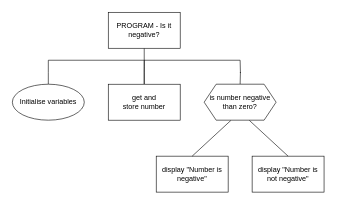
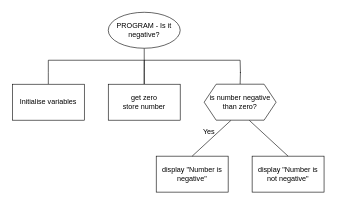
  <mxCell id="0" />
  <mxCell id="1" parent="0" />
  <mxCell id="2" style="edgeStyle=orthogonalEdgeStyle;rounded=0;orthogonalLoop=1;jettySize=auto;html=1;exitX=0.5;exitY=1;exitDx=0;exitDy=0;endArrow=none;endFill=0;fontFamily=Helvetica;fontSize=12;" parent="1" source="3" edge="1"><mxGeometry relative="1" as="geometry"><mxPoint x="240" y="140" as="targetPoint" /></mxGeometry></mxCell>
- <mxCell id="3" value="PROGRAM - Is it negative?" style="rounded=0;whiteSpace=wrap;html=1;fontFamily=Helvetica;fontSize=12;" parent="1" vertex="1"><mxGeometry x="180" y="20" width="120" height="60" as="geometry" /></mxCell>
+ <mxCell id="3" value="PROGRAM - Is it negative?" style="ellipse;whiteSpace=wrap;html=1;fontFamily=Helvetica;fontSize=12;" parent="1" vertex="1"><mxGeometry x="180" y="20" width="120" height="60" as="geometry" /></mxCell>
  <mxCell id="4" style="edgeStyle=orthogonalEdgeStyle;rounded=0;orthogonalLoop=1;jettySize=auto;html=1;exitX=0.5;exitY=0;exitDx=0;exitDy=0;endArrow=none;endFill=0;fontFamily=Helvetica;fontSize=12;" parent="1" source="5" edge="1"><mxGeometry relative="1" as="geometry"><mxPoint x="240.143" y="100" as="targetPoint" /></mxGeometry></mxCell>
- <mxCell id="5" value="get and&lt;div&gt;store number&lt;/div&gt;" style="rounded=0;whiteSpace=wrap;html=1;fontFamily=Helvetica;fontSize=12;" parent="1" vertex="1"><mxGeometry x="180" y="140" width="120" height="60" as="geometry" /></mxCell>
+ <mxCell id="5" value="get zero&lt;div&gt;store number&lt;/div&gt;" style="rounded=0;whiteSpace=wrap;html=1;fontFamily=Helvetica;fontSize=12;" parent="1" vertex="1"><mxGeometry x="180" y="140" width="120" height="60" as="geometry" /></mxCell>
  <mxCell id="6" style="edgeStyle=orthogonalEdgeStyle;rounded=0;orthogonalLoop=1;jettySize=auto;html=1;exitX=0.5;exitY=0;exitDx=0;exitDy=0;endArrow=none;endFill=0;fontFamily=Helvetica;fontSize=12;" parent="1" edge="1"><mxGeometry relative="1" as="geometry"><mxPoint x="400" y="100" as="targetPoint" /><mxPoint x="400" y="140" as="sourcePoint" /></mxGeometry></mxCell>
  <mxCell id="7" value="display &quot;Number is negative&quot;" style="rounded=0;whiteSpace=wrap;html=1;fontFamily=Helvetica;fontSize=12;" parent="1" vertex="1"><mxGeometry x="260" y="260" width="120" height="60" as="geometry" /></mxCell>
  <mxCell id="8" value="display &quot;Number is not negative&quot;" style="rounded=0;whiteSpace=wrap;html=1;fontFamily=Helvetica;fontSize=12;" parent="1" vertex="1"><mxGeometry x="420" y="260" width="120" height="60" as="geometry" /></mxCell>
  <mxCell id="9" value="" style="endArrow=none;html=1;fontFamily=Helvetica;fontSize=12;" parent="1" edge="1"><mxGeometry width="50" height="50" relative="1" as="geometry"><mxPoint x="80" y="100" as="sourcePoint" /><mxPoint x="400" y="100" as="targetPoint" /></mxGeometry></mxCell>
  <mxCell id="10" value="" style="endArrow=none;html=1;entryX=0.375;entryY=1;entryDx=0;entryDy=0;exitX=0.5;exitY=0;exitDx=0;exitDy=0;fontFamily=Helvetica;fontSize=12;" parent="1" source="7" target="15" edge="1"><mxGeometry width="50" height="50" relative="1" as="geometry"><mxPoint x="380" y="370" as="sourcePoint" /><mxPoint x="389.56" y="259.84" as="targetPoint" /></mxGeometry></mxCell>
  <mxCell id="11" value="" style="endArrow=none;html=1;exitX=0.5;exitY=0;exitDx=0;exitDy=0;entryX=0.625;entryY=1;entryDx=0;entryDy=0;fontFamily=Helvetica;fontSize=12;" parent="1" source="8" target="15" edge="1"><mxGeometry width="50" height="50" relative="1" as="geometry"><mxPoint x="290" y="350" as="sourcePoint" /><mxPoint x="415" y="260" as="targetPoint" /></mxGeometry></mxCell>
+ <mxCell id="12" value="Yes" style="text;html=1;strokeColor=none;fillColor=none;align=right;verticalAlign=middle;whiteSpace=wrap;rounded=0;fontFamily=Helvetica;fontSize=12;" parent="1" vertex="1"><mxGeometry x="320" y="210" width="40" height="20" as="geometry" /></mxCell>
  <mxCell id="13" style="edgeStyle=orthogonalEdgeStyle;rounded=0;orthogonalLoop=1;jettySize=auto;html=1;endArrow=none;endFill=0;" edge="1" parent="1" source="14"><mxGeometry relative="1" as="geometry"><mxPoint x="80" y="100" as="targetPoint" /></mxGeometry></mxCell>
- <mxCell id="14" value="Initialise variables" style="ellipse;whiteSpace=wrap;html=1;fontFamily=Helvetica;fontSize=12;" vertex="1" parent="1"><mxGeometry x="20" y="140" width="120" height="60" as="geometry" /></mxCell>
+ <mxCell id="14" value="Initialise variables" style="rounded=0;whiteSpace=wrap;html=1;fontFamily=Helvetica;fontSize=12;" vertex="1" parent="1"><mxGeometry x="20" y="140" width="120" height="60" as="geometry" /></mxCell>
  <mxCell id="15" value="is number negative&lt;div style=&quot;font-size: 12px;&quot;&gt;than zero?&lt;/div&gt;" style="shape=hexagon;perimeter=hexagonPerimeter2;whiteSpace=wrap;html=1;fixedSize=1;fontFamily=Helvetica;fontSize=12;" vertex="1" parent="1"><mxGeometry x="340" y="140" width="120" height="60" as="geometry" /></mxCell>
